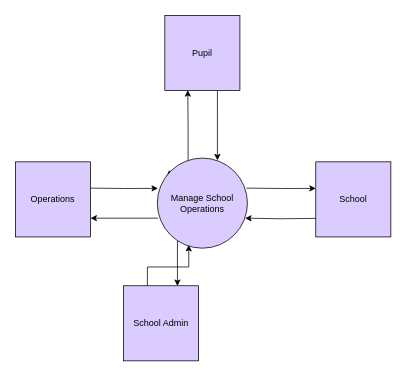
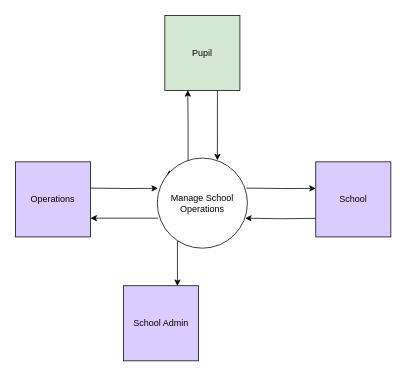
  <mxCell id="0" />
  <mxCell id="1" parent="0" />
- <mxCell id="2" value="Pupil" style="whiteSpace=wrap;html=1;aspect=fixed;fillColor=#DBCCFF;" parent="1" vertex="1"><mxGeometry x="219" y="20" width="100" height="100" as="geometry" /></mxCell>
+ <mxCell id="2" value="Pupil" style="whiteSpace=wrap;html=1;aspect=fixed;fillColor=#d5e8d4;" parent="1" vertex="1"><mxGeometry x="219" y="20" width="100" height="100" as="geometry" /></mxCell>
  <mxCell id="3" value="School" style="whiteSpace=wrap;html=1;aspect=fixed;fillColor=#DBCCFF;" parent="1" vertex="1"><mxGeometry x="420" y="215" width="100" height="100" as="geometry" /></mxCell>
- <mxCell id="4" style="edgeStyle=orthogonalEdgeStyle;rounded=0;orthogonalLoop=1;jettySize=auto;html=1;entryX=0.349;entryY=0.964;entryDx=0;entryDy=0;entryPerimeter=0;exitX=0.318;exitY=0.003;exitDx=0;exitDy=0;exitPerimeter=0;" parent="1" source="5" target="10" edge="1"><mxGeometry relative="1" as="geometry"><mxPoint x="250" y="420" as="sourcePoint" /><mxPoint x="250" y="330" as="targetPoint" /></mxGeometry></mxCell>
  <mxCell id="5" value="School Admin" style="whiteSpace=wrap;html=1;aspect=fixed;fillColor=#DBCCFF;" parent="1" vertex="1"><mxGeometry x="164" y="380" width="100" height="100" as="geometry" /></mxCell>
  <mxCell id="6" value="Operations" style="whiteSpace=wrap;html=1;aspect=fixed;fillColor=#DBCCFF;" parent="1" vertex="1"><mxGeometry x="20" y="215" width="100" height="100" as="geometry" /></mxCell>
  <mxCell id="7" style="edgeStyle=orthogonalEdgeStyle;rounded=0;orthogonalLoop=1;jettySize=auto;html=1;exitX=0;exitY=0;exitDx=0;exitDy=0;" parent="1" source="10" edge="1"><mxGeometry relative="1" as="geometry"><mxPoint x="225" y="226" as="targetPoint" /></mxGeometry></mxCell>
  <mxCell id="8" style="edgeStyle=orthogonalEdgeStyle;rounded=0;orthogonalLoop=1;jettySize=auto;html=1;entryX=0.718;entryY=0.003;entryDx=0;entryDy=0;exitX=0.76;exitY=0.913;exitDx=0;exitDy=0;exitPerimeter=0;entryPerimeter=0;" parent="1" target="5" edge="1"><mxGeometry relative="1" as="geometry"><mxPoint x="290.2" y="319.56" as="sourcePoint" /><mxPoint x="290" y="420" as="targetPoint" /></mxGeometry></mxCell>
  <mxCell id="9" style="edgeStyle=orthogonalEdgeStyle;rounded=0;orthogonalLoop=1;jettySize=auto;html=1;entryX=0.306;entryY=0.996;entryDx=0;entryDy=0;entryPerimeter=0;" parent="1" target="2" edge="1"><mxGeometry relative="1" as="geometry"><mxPoint x="250" y="215" as="sourcePoint" /><mxPoint x="250" y="125" as="targetPoint" /><Array as="points"><mxPoint x="250" y="170" /><mxPoint x="250" y="170" /></Array></mxGeometry></mxCell>
- <mxCell id="10" value="Manage School Operations" style="ellipse;whiteSpace=wrap;html=1;aspect=fixed;fillColor=#dbccff;" parent="1" vertex="1"><mxGeometry x="209" y="210" width="120" height="120" as="geometry" /></mxCell>
+ <mxCell id="10" value="Manage School Operations" style="ellipse;whiteSpace=wrap;html=1;aspect=fixed;" parent="1" vertex="1"><mxGeometry x="209" y="210" width="120" height="120" as="geometry" /></mxCell>
  <mxCell id="11" style="edgeStyle=orthogonalEdgeStyle;rounded=0;orthogonalLoop=1;jettySize=auto;html=1;entryX=0.024;entryY=0.554;entryDx=0;entryDy=0;entryPerimeter=0;" parent="1" edge="1"><mxGeometry relative="1" as="geometry"><mxPoint x="327.6" y="250" as="sourcePoint" /><mxPoint x="420" y="250.37" as="targetPoint" /></mxGeometry></mxCell>
  <mxCell id="12" style="edgeStyle=orthogonalEdgeStyle;rounded=0;orthogonalLoop=1;jettySize=auto;html=1;entryX=0.974;entryY=0.456;entryDx=0;entryDy=0;entryPerimeter=0;" parent="1" edge="1"><mxGeometry relative="1" as="geometry"><mxPoint x="420" y="290.28" as="sourcePoint" /><mxPoint x="325.88" y="290" as="targetPoint" /></mxGeometry></mxCell>
  <mxCell id="13" style="edgeStyle=orthogonalEdgeStyle;rounded=0;orthogonalLoop=1;jettySize=auto;html=1;" parent="1" edge="1"><mxGeometry relative="1" as="geometry"><mxPoint x="210" y="290" as="sourcePoint" /><mxPoint x="120" y="290" as="targetPoint" /></mxGeometry></mxCell>
  <mxCell id="14" style="edgeStyle=orthogonalEdgeStyle;rounded=0;orthogonalLoop=1;jettySize=auto;html=1;entryX=0.007;entryY=0.461;entryDx=0;entryDy=0;entryPerimeter=0;" parent="1" edge="1"><mxGeometry relative="1" as="geometry"><mxPoint x="120" y="250" as="sourcePoint" /><mxPoint x="209.84" y="250.32" as="targetPoint" /></mxGeometry></mxCell>
  <mxCell id="15" style="edgeStyle=orthogonalEdgeStyle;rounded=0;orthogonalLoop=1;jettySize=auto;html=1;exitX=0.75;exitY=1;exitDx=0;exitDy=0;entryX=0.708;entryY=0.025;entryDx=0;entryDy=0;entryPerimeter=0;" edge="1" parent="1"><mxGeometry relative="1" as="geometry"><mxPoint x="289.04" y="120" as="sourcePoint" /><mxPoint x="289" y="213" as="targetPoint" /></mxGeometry></mxCell>
